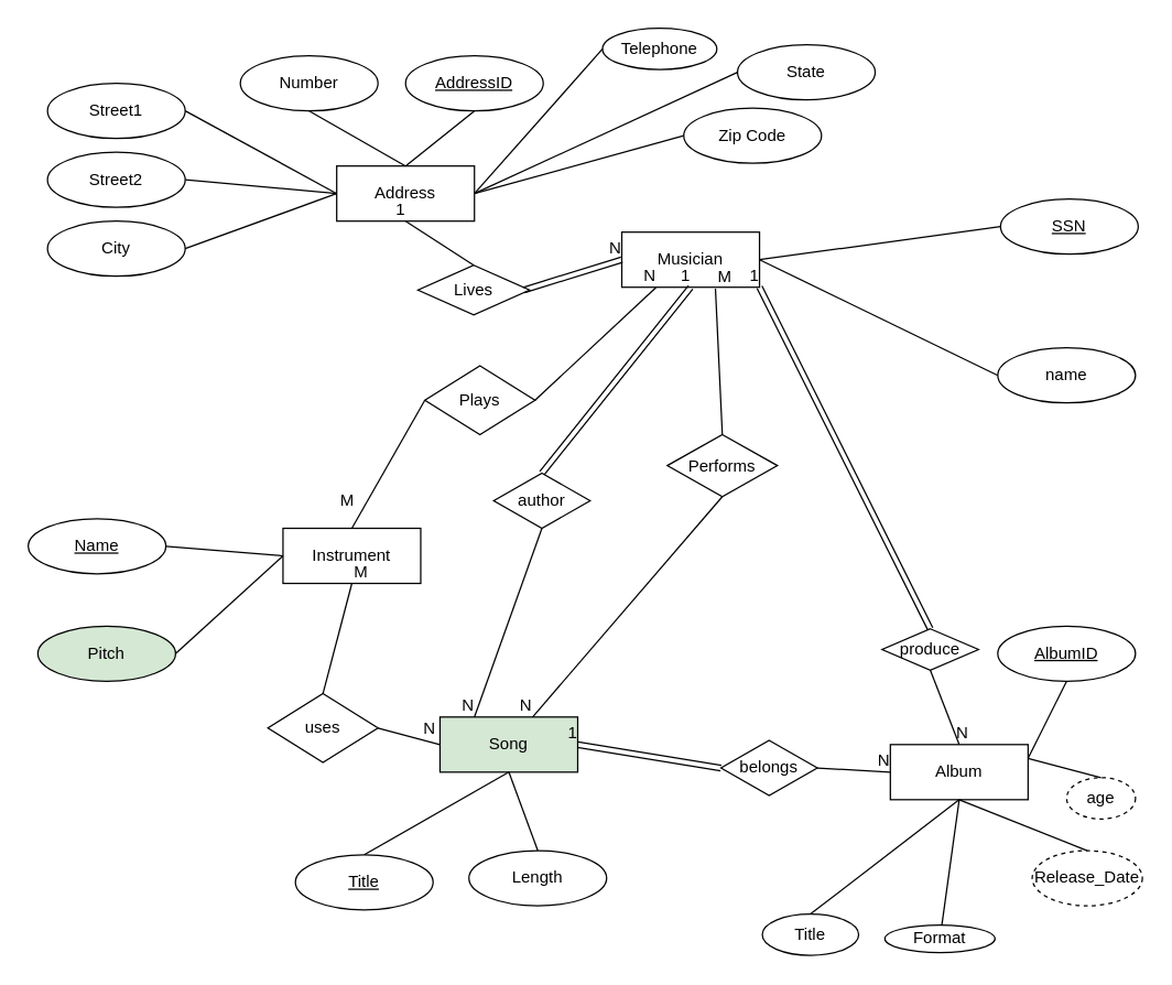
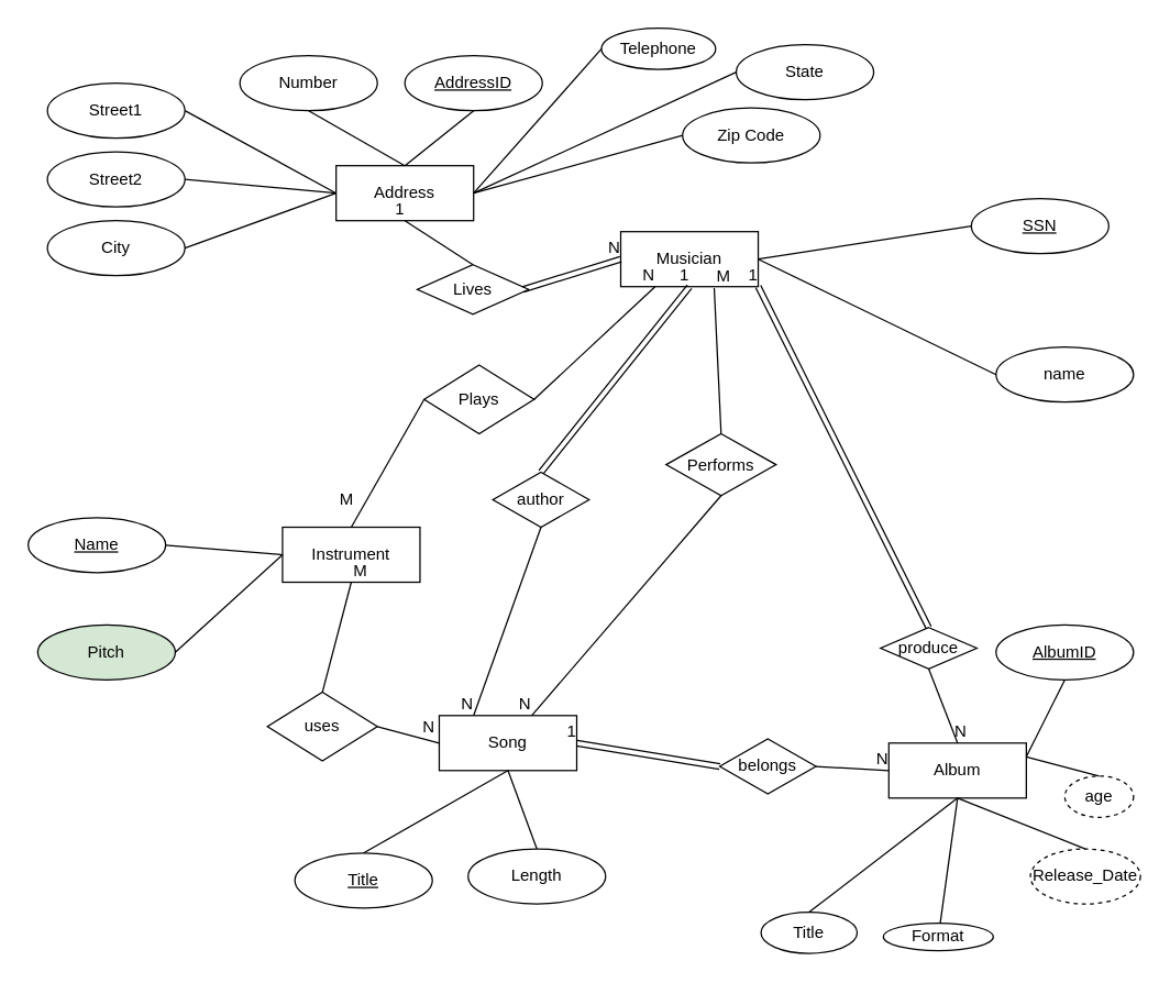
  <mxCell id="0" />
  <mxCell id="1" parent="0" />
  <mxCell id="2" value="Album" style="whiteSpace=wrap;html=1;align=center;" parent="1" vertex="1"><mxGeometry x="646" y="540" width="100" height="40" as="geometry" /></mxCell>
  <mxCell id="3" value="Instrument" style="whiteSpace=wrap;html=1;align=center;" parent="1" vertex="1"><mxGeometry x="205" y="383" width="100" height="40" as="geometry" /></mxCell>
- <mxCell id="4" value="Song" style="whiteSpace=wrap;html=1;align=center;fillColor=#d5e8d4;" parent="1" vertex="1"><mxGeometry x="319" y="520" width="100" height="40" as="geometry" /></mxCell>
+ <mxCell id="4" value="Song" style="whiteSpace=wrap;html=1;align=center;" parent="1" vertex="1"><mxGeometry x="319" y="520" width="100" height="40" as="geometry" /></mxCell>
  <mxCell id="5" value="Musician" style="whiteSpace=wrap;html=1;align=center;" parent="1" vertex="1"><mxGeometry x="451" y="168" width="100" height="40" as="geometry" /></mxCell>
  <mxCell id="6" value="Address" style="whiteSpace=wrap;html=1;align=center;" parent="1" vertex="1"><mxGeometry x="244" y="120" width="100" height="40" as="geometry" /></mxCell>
  <mxCell id="7" value="" style="endArrow=none;html=1;rounded=0;entryX=0;entryY=0.5;entryDx=0;entryDy=0;exitX=1;exitY=0.5;exitDx=0;exitDy=0;" parent="1" source="5" target="8" edge="1"><mxGeometry relative="1" as="geometry"><mxPoint x="374" y="200" as="sourcePoint" /><mxPoint x="734" y="70" as="targetPoint" /></mxGeometry></mxCell>
- <mxCell id="8" value="SSN" style="ellipse;whiteSpace=wrap;html=1;align=center;fontStyle=4;" parent="1" vertex="1"><mxGeometry x="726" y="144" width="100" height="40" as="geometry" /></mxCell>
+ <mxCell id="8" value="SSN" style="ellipse;whiteSpace=wrap;html=1;align=center;fontStyle=4;" parent="1" vertex="1"><mxGeometry x="706" y="144" width="100" height="40" as="geometry" /></mxCell>
  <mxCell id="9" value="name" style="ellipse;whiteSpace=wrap;html=1;align=center;" parent="1" vertex="1"><mxGeometry x="724" y="252" width="100" height="40" as="geometry" /></mxCell>
  <mxCell id="10" value="" style="endArrow=none;html=1;rounded=0;exitX=1;exitY=0.5;exitDx=0;exitDy=0;entryX=0;entryY=0.5;entryDx=0;entryDy=0;" parent="1" source="5" target="9" edge="1"><mxGeometry relative="1" as="geometry"><mxPoint x="374" y="200" as="sourcePoint" /><mxPoint x="534" y="200" as="targetPoint" /></mxGeometry></mxCell>
  <mxCell id="11" value="AddressID" style="ellipse;whiteSpace=wrap;html=1;align=center;fontStyle=4;" parent="1" vertex="1"><mxGeometry x="294" y="40" width="100" height="40" as="geometry" /></mxCell>
  <mxCell id="12" value="Telephone" style="ellipse;whiteSpace=wrap;html=1;align=center;" parent="1" vertex="1"><mxGeometry x="437" y="20" width="83" height="30" as="geometry" /></mxCell>
  <mxCell id="13" value="State" style="ellipse;whiteSpace=wrap;html=1;align=center;" parent="1" vertex="1"><mxGeometry x="535" y="32" width="100" height="40" as="geometry" /></mxCell>
  <mxCell id="14" value="City" style="ellipse;whiteSpace=wrap;html=1;align=center;" parent="1" vertex="1"><mxGeometry x="34" y="160" width="100" height="40" as="geometry" /></mxCell>
  <mxCell id="15" value="Zip Code" style="ellipse;whiteSpace=wrap;html=1;align=center;" parent="1" vertex="1"><mxGeometry x="496" y="78" width="100" height="40" as="geometry" /></mxCell>
  <mxCell id="16" value="Street2" style="ellipse;whiteSpace=wrap;html=1;align=center;" parent="1" vertex="1"><mxGeometry x="34" y="110" width="100" height="40" as="geometry" /></mxCell>
  <mxCell id="17" value="Street1" style="ellipse;whiteSpace=wrap;html=1;align=center;" parent="1" vertex="1"><mxGeometry x="34" y="60" width="100" height="40" as="geometry" /></mxCell>
  <mxCell id="18" value="Number" style="ellipse;whiteSpace=wrap;html=1;align=center;" parent="1" vertex="1"><mxGeometry x="174" y="40" width="100" height="40" as="geometry" /></mxCell>
  <mxCell id="19" value="" style="endArrow=none;html=1;rounded=0;entryX=1;entryY=0.5;entryDx=0;entryDy=0;exitX=0;exitY=0.5;exitDx=0;exitDy=0;" parent="1" source="12" target="6" edge="1"><mxGeometry relative="1" as="geometry"><mxPoint x="334" y="200" as="sourcePoint" /><mxPoint x="494" y="200" as="targetPoint" /></mxGeometry></mxCell>
  <mxCell id="20" value="" style="endArrow=none;html=1;rounded=0;entryX=1;entryY=0.5;entryDx=0;entryDy=0;exitX=0;exitY=0.5;exitDx=0;exitDy=0;" parent="1" source="15" target="6" edge="1"><mxGeometry relative="1" as="geometry"><mxPoint x="334" y="200" as="sourcePoint" /><mxPoint x="494" y="200" as="targetPoint" /></mxGeometry></mxCell>
  <mxCell id="21" value="" style="endArrow=none;html=1;rounded=0;entryX=1;entryY=0.5;entryDx=0;entryDy=0;exitX=0;exitY=0.5;exitDx=0;exitDy=0;" parent="1" source="13" target="6" edge="1"><mxGeometry relative="1" as="geometry"><mxPoint x="334" y="200" as="sourcePoint" /><mxPoint x="494" y="200" as="targetPoint" /></mxGeometry></mxCell>
  <mxCell id="22" value="" style="endArrow=none;html=1;rounded=0;entryX=1;entryY=0.5;entryDx=0;entryDy=0;exitX=0;exitY=0.5;exitDx=0;exitDy=0;" parent="1" source="6" target="14" edge="1"><mxGeometry relative="1" as="geometry"><mxPoint x="334" y="200" as="sourcePoint" /><mxPoint x="494" y="200" as="targetPoint" /></mxGeometry></mxCell>
  <mxCell id="23" value="" style="endArrow=none;html=1;rounded=0;entryX=1;entryY=0.5;entryDx=0;entryDy=0;exitX=0;exitY=0.5;exitDx=0;exitDy=0;" parent="1" source="6" target="16" edge="1"><mxGeometry relative="1" as="geometry"><mxPoint x="334" y="200" as="sourcePoint" /><mxPoint x="494" y="200" as="targetPoint" /></mxGeometry></mxCell>
  <mxCell id="24" value="" style="endArrow=none;html=1;rounded=0;entryX=1;entryY=0.5;entryDx=0;entryDy=0;exitX=0;exitY=0.5;exitDx=0;exitDy=0;" parent="1" source="6" target="17" edge="1"><mxGeometry relative="1" as="geometry"><mxPoint x="334" y="200" as="sourcePoint" /><mxPoint x="494" y="200" as="targetPoint" /></mxGeometry></mxCell>
  <mxCell id="25" value="" style="endArrow=none;html=1;rounded=0;entryX=0.5;entryY=1;entryDx=0;entryDy=0;exitX=0.5;exitY=0;exitDx=0;exitDy=0;" parent="1" source="6" target="18" edge="1"><mxGeometry relative="1" as="geometry"><mxPoint x="334" y="200" as="sourcePoint" /><mxPoint x="494" y="200" as="targetPoint" /></mxGeometry></mxCell>
  <mxCell id="26" value="" style="endArrow=none;html=1;rounded=0;entryX=0.5;entryY=1;entryDx=0;entryDy=0;exitX=0.5;exitY=0;exitDx=0;exitDy=0;" parent="1" source="6" target="11" edge="1"><mxGeometry relative="1" as="geometry"><mxPoint x="334" y="200" as="sourcePoint" /><mxPoint x="494" y="200" as="targetPoint" /></mxGeometry></mxCell>
  <mxCell id="27" value="" style="endArrow=none;html=1;rounded=0;entryX=0.5;entryY=1;entryDx=0;entryDy=0;exitX=0.5;exitY=0;exitDx=0;exitDy=0;" parent="1" source="29" target="6" edge="1"><mxGeometry relative="1" as="geometry"><mxPoint x="414" y="140" as="sourcePoint" /><mxPoint x="494" y="200" as="targetPoint" /></mxGeometry></mxCell>
  <mxCell id="28" value="1" style="resizable=0;html=1;align=right;verticalAlign=bottom;" parent="27" connectable="0" vertex="1"><mxGeometry x="1" relative="1" as="geometry" /></mxCell>
  <mxCell id="29" value="Lives" style="shape=rhombus;perimeter=rhombusPerimeter;whiteSpace=wrap;html=1;align=center;" parent="1" vertex="1"><mxGeometry x="303" y="192" width="81" height="36" as="geometry" /></mxCell>
  <mxCell id="30" value="Title" style="ellipse;whiteSpace=wrap;html=1;align=center;fontStyle=4;" parent="1" vertex="1"><mxGeometry x="214" y="620" width="100" height="40" as="geometry" /></mxCell>
  <mxCell id="31" value="Length" style="ellipse;whiteSpace=wrap;html=1;align=center;" parent="1" vertex="1"><mxGeometry x="340" y="617" width="100" height="40" as="geometry" /></mxCell>
  <mxCell id="32" value="" style="endArrow=none;html=1;rounded=0;entryX=0.5;entryY=0;entryDx=0;entryDy=0;exitX=0.5;exitY=1;exitDx=0;exitDy=0;" parent="1" source="4" target="31" edge="1"><mxGeometry relative="1" as="geometry"><mxPoint x="334" y="200" as="sourcePoint" /><mxPoint x="494" y="200" as="targetPoint" /></mxGeometry></mxCell>
  <mxCell id="33" value="" style="endArrow=none;html=1;rounded=0;entryX=0.5;entryY=0;entryDx=0;entryDy=0;exitX=0.5;exitY=1;exitDx=0;exitDy=0;" parent="1" source="4" target="30" edge="1"><mxGeometry relative="1" as="geometry"><mxPoint x="334" y="200" as="sourcePoint" /><mxPoint x="494" y="200" as="targetPoint" /></mxGeometry></mxCell>
  <mxCell id="34" value="" style="shape=link;html=1;rounded=0;entryX=0;entryY=0.5;entryDx=0;entryDy=0;exitX=0.95;exitY=0.5;exitDx=0;exitDy=0;exitPerimeter=0;" parent="1" source="29" target="5" edge="1"><mxGeometry relative="1" as="geometry"><mxPoint x="334" y="200" as="sourcePoint" /><mxPoint x="494" y="200" as="targetPoint" /></mxGeometry></mxCell>
  <mxCell id="35" value="N" style="resizable=0;html=1;align=right;verticalAlign=bottom;" parent="34" connectable="0" vertex="1"><mxGeometry x="1" relative="1" as="geometry" /></mxCell>
  <mxCell id="36" value="Name" style="ellipse;whiteSpace=wrap;html=1;align=center;fontStyle=4;" parent="1" vertex="1"><mxGeometry x="20" y="376" width="100" height="40" as="geometry" /></mxCell>
  <mxCell id="37" value="Pitch" style="ellipse;whiteSpace=wrap;html=1;align=center;fillColor=#d5e8d4;" parent="1" vertex="1"><mxGeometry x="27" y="454" width="100" height="40" as="geometry" /></mxCell>
  <mxCell id="38" value="" style="endArrow=none;html=1;rounded=0;entryX=0;entryY=0.5;entryDx=0;entryDy=0;exitX=1;exitY=0.5;exitDx=0;exitDy=0;" parent="1" source="37" target="3" edge="1"><mxGeometry relative="1" as="geometry"><mxPoint x="334" y="200" as="sourcePoint" /><mxPoint x="494" y="200" as="targetPoint" /></mxGeometry></mxCell>
  <mxCell id="39" value="" style="endArrow=none;html=1;rounded=0;entryX=0;entryY=0.5;entryDx=0;entryDy=0;exitX=1;exitY=0.5;exitDx=0;exitDy=0;" parent="1" source="36" target="3" edge="1"><mxGeometry relative="1" as="geometry"><mxPoint x="334" y="200" as="sourcePoint" /><mxPoint x="494" y="200" as="targetPoint" /></mxGeometry></mxCell>
  <mxCell id="40" value="" style="endArrow=none;html=1;rounded=0;entryX=0.25;entryY=1;entryDx=0;entryDy=0;exitX=1;exitY=0.5;exitDx=0;exitDy=0;startArrow=none;" parent="1" source="42" target="5" edge="1"><mxGeometry relative="1" as="geometry"><mxPoint x="334" y="200" as="sourcePoint" /><mxPoint x="494" y="200" as="targetPoint" /></mxGeometry></mxCell>
  <mxCell id="41" value="N" style="resizable=0;html=1;align=right;verticalAlign=bottom;" parent="40" connectable="0" vertex="1"><mxGeometry x="1" relative="1" as="geometry" /></mxCell>
  <mxCell id="42" value="Plays" style="shape=rhombus;perimeter=rhombusPerimeter;whiteSpace=wrap;html=1;align=center;" parent="1" vertex="1"><mxGeometry x="308" y="265" width="80" height="50" as="geometry" /></mxCell>
  <mxCell id="43" value="" style="endArrow=none;html=1;rounded=0;entryX=0;entryY=0.5;entryDx=0;entryDy=0;exitX=0.5;exitY=0;exitDx=0;exitDy=0;" parent="1" source="3" target="42" edge="1"><mxGeometry relative="1" as="geometry"><mxPoint x="344" y="330" as="sourcePoint" /><mxPoint x="584" y="160" as="targetPoint" /></mxGeometry></mxCell>
  <mxCell id="44" value="M" style="resizable=0;html=1;align=left;verticalAlign=bottom;" parent="43" connectable="0" vertex="1"><mxGeometry x="-1" relative="1" as="geometry"><mxPoint x="-10" y="-12" as="offset" /></mxGeometry></mxCell>
  <mxCell id="45" value="" style="endArrow=none;html=1;rounded=0;entryX=0;entryY=0.5;entryDx=0;entryDy=0;exitX=1;exitY=0.5;exitDx=0;exitDy=0;startArrow=none;" parent="1" source="47" target="4" edge="1"><mxGeometry relative="1" as="geometry"><mxPoint x="324" y="320" as="sourcePoint" /><mxPoint x="534" y="400" as="targetPoint" /></mxGeometry></mxCell>
  <mxCell id="46" value="N" style="resizable=0;html=1;align=right;verticalAlign=bottom;" parent="45" connectable="0" vertex="1"><mxGeometry x="1" relative="1" as="geometry"><mxPoint x="-3" y="-3" as="offset" /></mxGeometry></mxCell>
  <mxCell id="47" value="uses" style="shape=rhombus;perimeter=rhombusPerimeter;whiteSpace=wrap;html=1;align=center;" parent="1" vertex="1"><mxGeometry x="194" y="503" width="80" height="50" as="geometry" /></mxCell>
  <mxCell id="48" value="" style="shape=link;html=1;rounded=0;entryX=0.5;entryY=1;entryDx=0;entryDy=0;exitX=0.5;exitY=0;exitDx=0;exitDy=0;" parent="1" source="50" target="5" edge="1"><mxGeometry relative="1" as="geometry"><mxPoint x="584" y="240" as="sourcePoint" /><mxPoint x="494" y="500" as="targetPoint" /></mxGeometry></mxCell>
  <mxCell id="49" value="1" style="resizable=0;html=1;align=right;verticalAlign=bottom;" parent="48" connectable="0" vertex="1"><mxGeometry x="1" relative="1" as="geometry" /></mxCell>
  <mxCell id="50" value="author" style="shape=rhombus;perimeter=rhombusPerimeter;whiteSpace=wrap;html=1;align=center;" parent="1" vertex="1"><mxGeometry x="358" y="343" width="70" height="40" as="geometry" /></mxCell>
  <mxCell id="51" value="" style="endArrow=none;html=1;rounded=0;exitX=0.5;exitY=1;exitDx=0;exitDy=0;entryX=0.25;entryY=0;entryDx=0;entryDy=0;" parent="1" source="50" target="4" edge="1"><mxGeometry relative="1" as="geometry"><mxPoint x="334" y="500" as="sourcePoint" /><mxPoint x="494" y="500" as="targetPoint" /></mxGeometry></mxCell>
  <mxCell id="52" value="N" style="resizable=0;html=1;align=right;verticalAlign=bottom;" parent="51" connectable="0" vertex="1"><mxGeometry x="1" relative="1" as="geometry" /></mxCell>
  <mxCell id="53" value="" style="endArrow=none;html=1;rounded=0;entryX=0.5;entryY=0;entryDx=0;entryDy=0;exitX=0.5;exitY=1;exitDx=0;exitDy=0;" parent="1" source="3" target="47" edge="1"><mxGeometry relative="1" as="geometry"><mxPoint x="304" y="370" as="sourcePoint" /><mxPoint x="234" y="525" as="targetPoint" /></mxGeometry></mxCell>
  <mxCell id="54" value="M" style="resizable=0;html=1;align=left;verticalAlign=bottom;" parent="53" connectable="0" vertex="1"><mxGeometry x="-1" relative="1" as="geometry" /></mxCell>
  <mxCell id="55" value="" style="endArrow=none;html=1;rounded=0;exitX=0.5;exitY=1;exitDx=0;exitDy=0;startArrow=none;" parent="1" source="57" target="4" edge="1"><mxGeometry relative="1" as="geometry"><mxPoint x="334" y="500" as="sourcePoint" /><mxPoint x="494" y="500" as="targetPoint" /></mxGeometry></mxCell>
  <mxCell id="56" value="N" style="resizable=0;html=1;align=right;verticalAlign=bottom;" parent="55" connectable="0" vertex="1"><mxGeometry x="1" relative="1" as="geometry" /></mxCell>
  <mxCell id="57" value="Performs" style="shape=rhombus;perimeter=rhombusPerimeter;whiteSpace=wrap;html=1;align=center;" parent="1" vertex="1"><mxGeometry x="484" y="315" width="80" height="45" as="geometry" /></mxCell>
  <mxCell id="58" value="" style="endArrow=none;html=1;rounded=0;exitX=0.68;exitY=1.025;exitDx=0;exitDy=0;exitPerimeter=0;entryX=0.5;entryY=0;entryDx=0;entryDy=0;" parent="1" source="5" target="57" edge="1"><mxGeometry relative="1" as="geometry"><mxPoint x="602" y="161" as="sourcePoint" /><mxPoint x="462.022" y="510" as="targetPoint" /></mxGeometry></mxCell>
  <mxCell id="59" value="M" style="resizable=0;html=1;align=left;verticalAlign=bottom;" parent="58" connectable="0" vertex="1"><mxGeometry x="-1" relative="1" as="geometry" /></mxCell>
  <mxCell id="60" value="AlbumID" style="ellipse;whiteSpace=wrap;html=1;align=center;fontStyle=4;" parent="1" vertex="1"><mxGeometry x="724" y="454" width="100" height="40" as="geometry" /></mxCell>
  <mxCell id="61" value="Release_Date" style="ellipse;whiteSpace=wrap;html=1;align=center;dashed=1;" parent="1" vertex="1"><mxGeometry x="749" y="617" width="80" height="40" as="geometry" /></mxCell>
  <mxCell id="62" value="Format" style="ellipse;whiteSpace=wrap;html=1;align=center;" parent="1" vertex="1"><mxGeometry x="642" y="671" width="80" height="20" as="geometry" /></mxCell>
  <mxCell id="63" value="Title" style="ellipse;whiteSpace=wrap;html=1;align=center;" parent="1" vertex="1"><mxGeometry x="553" y="663" width="70" height="30" as="geometry" /></mxCell>
  <mxCell id="64" value="age" style="ellipse;whiteSpace=wrap;html=1;align=center;dashed=1;" parent="1" vertex="1"><mxGeometry x="774" y="564" width="50" height="30" as="geometry" /></mxCell>
  <mxCell id="65" value="" style="endArrow=none;html=1;rounded=0;entryX=0.5;entryY=1;entryDx=0;entryDy=0;exitX=0.5;exitY=0;exitDx=0;exitDy=0;" parent="1" source="63" target="2" edge="1"><mxGeometry relative="1" as="geometry"><mxPoint x="334" y="500" as="sourcePoint" /><mxPoint x="494" y="500" as="targetPoint" /></mxGeometry></mxCell>
  <mxCell id="66" value="" style="endArrow=none;html=1;rounded=0;entryX=0.5;entryY=1;entryDx=0;entryDy=0;" parent="1" source="62" target="2" edge="1"><mxGeometry relative="1" as="geometry"><mxPoint x="334" y="500" as="sourcePoint" /><mxPoint x="494" y="500" as="targetPoint" /></mxGeometry></mxCell>
  <mxCell id="67" value="" style="endArrow=none;html=1;rounded=0;entryX=0.5;entryY=1;entryDx=0;entryDy=0;exitX=0.5;exitY=0;exitDx=0;exitDy=0;" parent="1" source="61" target="2" edge="1"><mxGeometry relative="1" as="geometry"><mxPoint x="334" y="500" as="sourcePoint" /><mxPoint x="494" y="500" as="targetPoint" /></mxGeometry></mxCell>
  <mxCell id="68" value="" style="endArrow=none;html=1;rounded=0;entryX=0.5;entryY=0;entryDx=0;entryDy=0;exitX=1;exitY=0.25;exitDx=0;exitDy=0;" parent="1" source="2" target="64" edge="1"><mxGeometry relative="1" as="geometry"><mxPoint x="334" y="500" as="sourcePoint" /><mxPoint x="494" y="500" as="targetPoint" /></mxGeometry></mxCell>
  <mxCell id="69" value="" style="endArrow=none;html=1;rounded=0;entryX=0.5;entryY=1;entryDx=0;entryDy=0;exitX=1;exitY=0.25;exitDx=0;exitDy=0;" parent="1" source="2" target="60" edge="1"><mxGeometry relative="1" as="geometry"><mxPoint x="334" y="500" as="sourcePoint" /><mxPoint x="494" y="500" as="targetPoint" /></mxGeometry></mxCell>
  <mxCell id="70" value="" style="shape=link;html=1;rounded=0;entryX=1;entryY=1;entryDx=0;entryDy=0;exitX=0.5;exitY=0;exitDx=0;exitDy=0;" parent="1" source="72" target="5" edge="1"><mxGeometry relative="1" as="geometry"><mxPoint x="764" y="124.5" as="sourcePoint" /><mxPoint x="604" y="200" as="targetPoint" /></mxGeometry></mxCell>
  <mxCell id="71" value="1" style="resizable=0;html=1;align=right;verticalAlign=bottom;" parent="70" connectable="0" vertex="1"><mxGeometry x="1" relative="1" as="geometry" /></mxCell>
  <mxCell id="72" value="produce" style="shape=rhombus;perimeter=rhombusPerimeter;whiteSpace=wrap;html=1;align=center;" parent="1" vertex="1"><mxGeometry x="640" y="456" width="70" height="30" as="geometry" /></mxCell>
  <mxCell id="73" value="" style="endArrow=none;html=1;rounded=0;exitX=0.5;exitY=1;exitDx=0;exitDy=0;entryX=0.5;entryY=0;entryDx=0;entryDy=0;" parent="1" source="72" target="2" edge="1"><mxGeometry relative="1" as="geometry"><mxPoint x="514" y="384.5" as="sourcePoint" /><mxPoint x="674" y="350" as="targetPoint" /></mxGeometry></mxCell>
  <mxCell id="74" value="N" style="resizable=0;html=1;align=right;verticalAlign=bottom;" parent="73" connectable="0" vertex="1"><mxGeometry x="1" relative="1" as="geometry"><mxPoint x="7" as="offset" /></mxGeometry></mxCell>
  <mxCell id="75" value="" style="shape=link;html=1;rounded=0;entryX=1;entryY=0.5;entryDx=0;entryDy=0;exitX=0;exitY=0.5;exitDx=0;exitDy=0;" parent="1" source="77" target="4" edge="1"><mxGeometry relative="1" as="geometry"><mxPoint x="689" y="335.5" as="sourcePoint" /><mxPoint x="681" y="254.5" as="targetPoint" /></mxGeometry></mxCell>
  <mxCell id="76" value="1" style="resizable=0;html=1;align=right;verticalAlign=bottom;" parent="75" connectable="0" vertex="1"><mxGeometry x="1" relative="1" as="geometry" /></mxCell>
  <mxCell id="77" value="belongs" style="shape=rhombus;perimeter=rhombusPerimeter;whiteSpace=wrap;html=1;align=center;" parent="1" vertex="1"><mxGeometry x="523" y="537" width="70" height="40" as="geometry" /></mxCell>
  <mxCell id="78" value="" style="endArrow=none;html=1;rounded=0;exitX=1;exitY=0.5;exitDx=0;exitDy=0;entryX=0;entryY=0.5;entryDx=0;entryDy=0;" parent="1" source="77" target="2" edge="1"><mxGeometry relative="1" as="geometry"><mxPoint x="439" y="595.5" as="sourcePoint" /><mxPoint x="464" y="595.5" as="targetPoint" /></mxGeometry></mxCell>
  <mxCell id="79" value="N" style="resizable=0;html=1;align=right;verticalAlign=bottom;" parent="78" connectable="0" vertex="1"><mxGeometry x="1" relative="1" as="geometry" /></mxCell>
